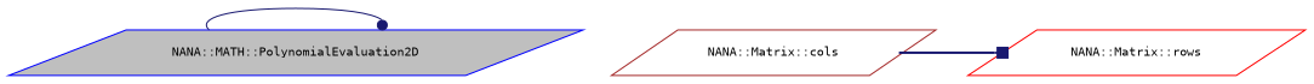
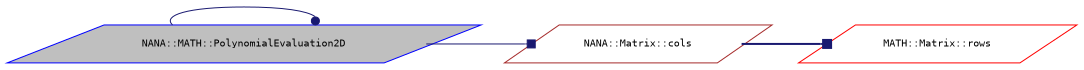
  digraph {
    fontname="DejaVu Sans Mono"
    rankdir=LR
    node [fillcolor=white fontname="DejaVu Sans Mono" fontsize=10 shape=parallelogram style=filled]
    edge [arrowhead=box color=midnightblue fontname="DejaVu Sans Mono" fontsize=10 labelfontname=Helvetica labelfontsize=10 style=solid]
    n1 [color=blue fillcolor=grey75 fontcolor=black height=0.2 label="NANA::MATH::PolynomialEvaluation2D" width=0.4]
    n2 [color=brown height=0.2 label="NANA::Matrix::cols" width=0.4]
-   n3 [color=red height=0.2 label="NANA::Matrix::rows" width=0.4]
+   n3 [color=red height=0.2 label="MATH::Matrix::rows" width=0.4]
    n1 -> n1 [arrowhead=dot]
+   n1 -> n2
    n2 -> n3 [style=bold]
  }
